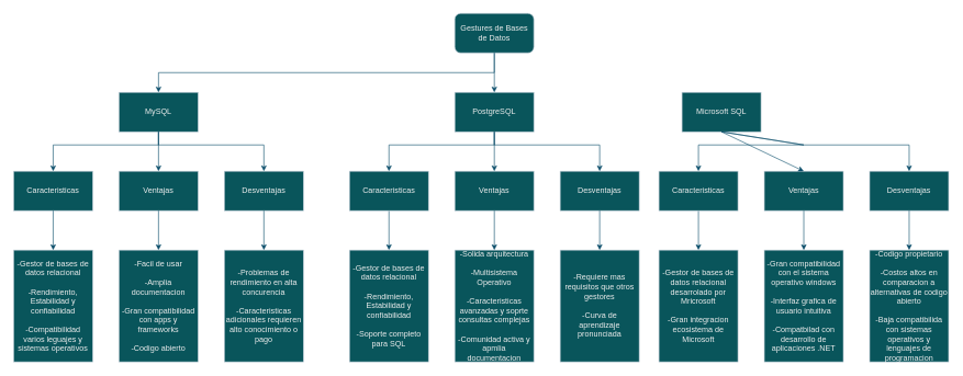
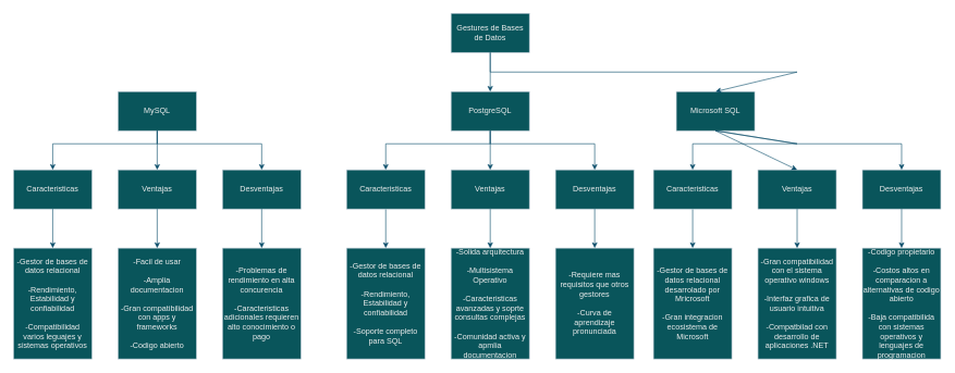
  <mxCell id="0" />
  <mxCell id="1" parent="0" />
- <mxCell id="2" value="Gestures de Bases de Datos" style="whiteSpace=wrap;html=1;labelBackgroundColor=none;fillColor=#09555B;strokeColor=#BAC8D3;fontColor=#EEEEEE;rounded=1;" vertex="1" parent="1"><mxGeometry x="690" y="20" width="120" height="60" as="geometry" /></mxCell>
+ <mxCell id="2" value="Gestures de Bases de Datos" style="rounded=0;whiteSpace=wrap;html=1;labelBackgroundColor=none;fillColor=#09555B;strokeColor=#BAC8D3;fontColor=#EEEEEE;" vertex="1" parent="1"><mxGeometry x="690" y="20" width="120" height="60" as="geometry" /></mxCell>
  <mxCell id="3" value="MySQL" style="rounded=0;whiteSpace=wrap;html=1;labelBackgroundColor=none;fillColor=#09555B;strokeColor=#BAC8D3;fontColor=#EEEEEE;" vertex="1" parent="1"><mxGeometry x="180" y="140" width="120" height="60" as="geometry" /></mxCell>
  <mxCell id="4" value="Caracteristicas" style="rounded=0;whiteSpace=wrap;html=1;labelBackgroundColor=none;fillColor=#09555B;strokeColor=#BAC8D3;fontColor=#EEEEEE;" vertex="1" parent="1"><mxGeometry x="20" y="260" width="120" height="60" as="geometry" /></mxCell>
  <mxCell id="5" value="Ventajas" style="rounded=0;whiteSpace=wrap;html=1;labelBackgroundColor=none;fillColor=#09555B;strokeColor=#BAC8D3;fontColor=#EEEEEE;" vertex="1" parent="1"><mxGeometry x="180" y="260" width="120" height="60" as="geometry" /></mxCell>
  <mxCell id="6" value="Desventajas" style="rounded=0;whiteSpace=wrap;html=1;labelBackgroundColor=none;fillColor=#09555B;strokeColor=#BAC8D3;fontColor=#EEEEEE;" vertex="1" parent="1"><mxGeometry x="340" y="260" width="120" height="60" as="geometry" /></mxCell>
  <mxCell id="7" value="&lt;div&gt;-Gestor de bases de datos relacional&lt;/div&gt;&lt;div&gt;&lt;br&gt;&lt;/div&gt;&lt;div&gt;-Rendimiento, Estabilidad y confiabilidad&lt;/div&gt;&lt;div&gt;&lt;br&gt;&lt;/div&gt;&lt;div&gt;-Compatibilidad varios leguajes y sistemas operativos&lt;br&gt;&lt;/div&gt;" style="rounded=0;whiteSpace=wrap;html=1;labelBackgroundColor=none;fillColor=#09555B;strokeColor=#BAC8D3;fontColor=#EEEEEE;" vertex="1" parent="1"><mxGeometry x="20" y="380" width="120" height="170" as="geometry" /></mxCell>
- <mxCell id="8" value="" style="endArrow=classic;html=1;rounded=0;exitX=0.5;exitY=1;exitDx=0;exitDy=0;entryX=0.5;entryY=0;entryDx=0;entryDy=0;labelBackgroundColor=none;strokeColor=#0B4D6A;fontColor=default;" edge="1" parent="1" source="2" target="3"><mxGeometry width="50" height="50" relative="1" as="geometry"><mxPoint x="710" y="430" as="sourcePoint" /><mxPoint x="760" y="380" as="targetPoint" /><Array as="points"><mxPoint x="750" y="110" /><mxPoint x="240" y="110" /></Array></mxGeometry></mxCell>
  <mxCell id="9" value="" style="endArrow=classic;html=1;rounded=0;exitX=0.5;exitY=1;exitDx=0;exitDy=0;entryX=0.5;entryY=0;entryDx=0;entryDy=0;labelBackgroundColor=none;strokeColor=#0B4D6A;fontColor=default;" edge="1" parent="1" source="3" target="4"><mxGeometry width="50" height="50" relative="1" as="geometry"><mxPoint x="480" y="440" as="sourcePoint" /><mxPoint x="530" y="390" as="targetPoint" /><Array as="points"><mxPoint x="240" y="220" /><mxPoint x="80" y="220" /></Array></mxGeometry></mxCell>
  <mxCell id="10" value="" style="endArrow=classic;html=1;rounded=0;exitX=0.5;exitY=1;exitDx=0;exitDy=0;entryX=0.5;entryY=0;entryDx=0;entryDy=0;labelBackgroundColor=none;strokeColor=#0B4D6A;fontColor=default;" edge="1" parent="1" source="3" target="5"><mxGeometry width="50" height="50" relative="1" as="geometry"><mxPoint x="480" y="440" as="sourcePoint" /><mxPoint x="530" y="390" as="targetPoint" /></mxGeometry></mxCell>
  <mxCell id="11" value="" style="endArrow=classic;html=1;rounded=0;exitX=0.5;exitY=1;exitDx=0;exitDy=0;entryX=0.5;entryY=0;entryDx=0;entryDy=0;labelBackgroundColor=none;strokeColor=#0B4D6A;fontColor=default;" edge="1" parent="1" source="3" target="6"><mxGeometry width="50" height="50" relative="1" as="geometry"><mxPoint x="480" y="440" as="sourcePoint" /><mxPoint x="530" y="390" as="targetPoint" /><Array as="points"><mxPoint x="240" y="220" /><mxPoint x="400" y="220" /></Array></mxGeometry></mxCell>
  <mxCell id="12" value="" style="endArrow=classic;html=1;rounded=0;exitX=0.5;exitY=1;exitDx=0;exitDy=0;entryX=0.5;entryY=0;entryDx=0;entryDy=0;labelBackgroundColor=none;strokeColor=#0B4D6A;fontColor=default;" edge="1" parent="1" source="4" target="7"><mxGeometry width="50" height="50" relative="1" as="geometry"><mxPoint x="480" y="440" as="sourcePoint" /><mxPoint x="530" y="390" as="targetPoint" /></mxGeometry></mxCell>
  <mxCell id="13" value="&lt;div&gt;-Facil de usar&lt;/div&gt;&lt;div&gt;&lt;br&gt;&lt;/div&gt;&lt;div&gt;-Amplia documentacion&lt;br&gt;&lt;/div&gt;&lt;div&gt;&lt;br&gt;&lt;/div&gt;&lt;div&gt;-Gran compatibilidad con apps y frameworks&lt;/div&gt;&lt;div&gt;&lt;br&gt;&lt;/div&gt;&lt;div&gt;-Codigo abierto&lt;br&gt;&lt;/div&gt;" style="rounded=0;whiteSpace=wrap;html=1;labelBackgroundColor=none;fillColor=#09555B;strokeColor=#BAC8D3;fontColor=#EEEEEE;" vertex="1" parent="1"><mxGeometry x="180" y="380" width="120" height="170" as="geometry" /></mxCell>
  <mxCell id="14" value="" style="endArrow=classic;html=1;rounded=0;exitX=0.5;exitY=1;exitDx=0;exitDy=0;entryX=0.5;entryY=0;entryDx=0;entryDy=0;labelBackgroundColor=none;strokeColor=#0B4D6A;fontColor=default;" edge="1" parent="1" source="5" target="13"><mxGeometry width="50" height="50" relative="1" as="geometry"><mxPoint x="480" y="440" as="sourcePoint" /><mxPoint x="530" y="390" as="targetPoint" /></mxGeometry></mxCell>
  <mxCell id="15" value="&lt;div&gt;-Problemas de rendimiento en alta concurencia&lt;/div&gt;&lt;div&gt;&lt;br&gt;&lt;/div&gt;&lt;div&gt;-Caracteristicas adicionales requieren alto conocimiento o pago&lt;br&gt;&lt;/div&gt;" style="rounded=0;whiteSpace=wrap;html=1;labelBackgroundColor=none;fillColor=#09555B;strokeColor=#BAC8D3;fontColor=#EEEEEE;" vertex="1" parent="1"><mxGeometry x="340" y="380" width="120" height="170" as="geometry" /></mxCell>
  <mxCell id="16" value="" style="endArrow=classic;html=1;rounded=0;exitX=0.5;exitY=1;exitDx=0;exitDy=0;entryX=0.5;entryY=0;entryDx=0;entryDy=0;labelBackgroundColor=none;strokeColor=#0B4D6A;fontColor=default;" edge="1" parent="1" source="6" target="15"><mxGeometry width="50" height="50" relative="1" as="geometry"><mxPoint x="480" y="440" as="sourcePoint" /><mxPoint x="530" y="390" as="targetPoint" /></mxGeometry></mxCell>
  <mxCell id="17" value="PostgreSQL" style="rounded=0;whiteSpace=wrap;html=1;labelBackgroundColor=none;fillColor=#09555B;strokeColor=#BAC8D3;fontColor=#EEEEEE;" vertex="1" parent="1"><mxGeometry x="690" y="140" width="120" height="60" as="geometry" /></mxCell>
  <mxCell id="18" value="Ventajas" style="rounded=0;whiteSpace=wrap;html=1;labelBackgroundColor=none;fillColor=#09555B;strokeColor=#BAC8D3;fontColor=#EEEEEE;" vertex="1" parent="1"><mxGeometry x="690" y="260" width="120" height="60" as="geometry" /></mxCell>
  <mxCell id="19" value="Desventajas" style="rounded=0;whiteSpace=wrap;html=1;labelBackgroundColor=none;fillColor=#09555B;strokeColor=#BAC8D3;fontColor=#EEEEEE;" vertex="1" parent="1"><mxGeometry x="850" y="260" width="120" height="60" as="geometry" /></mxCell>
  <mxCell id="20" value="" style="endArrow=classic;html=1;rounded=0;exitX=0.5;exitY=1;exitDx=0;exitDy=0;entryX=0.5;entryY=0;entryDx=0;entryDy=0;labelBackgroundColor=none;strokeColor=#0B4D6A;fontColor=default;" edge="1" parent="1" source="17"><mxGeometry width="50" height="50" relative="1" as="geometry"><mxPoint x="990" y="440" as="sourcePoint" /><mxPoint x="590" y="260" as="targetPoint" /><Array as="points"><mxPoint x="750" y="220" /><mxPoint x="590" y="220" /></Array></mxGeometry></mxCell>
  <mxCell id="21" value="" style="endArrow=classic;html=1;rounded=0;exitX=0.5;exitY=1;exitDx=0;exitDy=0;entryX=0.5;entryY=0;entryDx=0;entryDy=0;labelBackgroundColor=none;strokeColor=#0B4D6A;fontColor=default;" edge="1" parent="1" source="17" target="18"><mxGeometry width="50" height="50" relative="1" as="geometry"><mxPoint x="990" y="440" as="sourcePoint" /><mxPoint x="1040" y="390" as="targetPoint" /></mxGeometry></mxCell>
  <mxCell id="22" value="" style="endArrow=classic;html=1;rounded=0;exitX=0.5;exitY=1;exitDx=0;exitDy=0;entryX=0.5;entryY=0;entryDx=0;entryDy=0;labelBackgroundColor=none;strokeColor=#0B4D6A;fontColor=default;" edge="1" parent="1" source="17" target="19"><mxGeometry width="50" height="50" relative="1" as="geometry"><mxPoint x="990" y="440" as="sourcePoint" /><mxPoint x="1040" y="390" as="targetPoint" /><Array as="points"><mxPoint x="750" y="220" /><mxPoint x="910" y="220" /></Array></mxGeometry></mxCell>
  <mxCell id="23" value="" style="endArrow=classic;html=1;rounded=0;exitX=0.5;exitY=1;exitDx=0;exitDy=0;entryX=0.5;entryY=0;entryDx=0;entryDy=0;labelBackgroundColor=none;strokeColor=#0B4D6A;fontColor=default;" edge="1" parent="1"><mxGeometry width="50" height="50" relative="1" as="geometry"><mxPoint x="590" y="320" as="sourcePoint" /><mxPoint x="590" y="380" as="targetPoint" /></mxGeometry></mxCell>
  <mxCell id="24" value="&lt;div&gt;-Solida arquitectura&lt;br&gt;&lt;/div&gt;&lt;div&gt;&lt;br&gt;&lt;/div&gt;&lt;div&gt;-Multisistema Operativo&lt;br&gt;&lt;/div&gt;&lt;div&gt;&lt;br&gt;&lt;/div&gt;-Caracteristicas avanzadas y soprte consultas complejas &lt;br&gt;&lt;div&gt;&lt;br&gt;&lt;/div&gt;&lt;div&gt;-Comunidad activa y apmlia documentacion&lt;br&gt;&lt;/div&gt;" style="rounded=0;whiteSpace=wrap;html=1;labelBackgroundColor=none;fillColor=#09555B;strokeColor=#BAC8D3;fontColor=#EEEEEE;" vertex="1" parent="1"><mxGeometry x="690" y="380" width="120" height="170" as="geometry" /></mxCell>
  <mxCell id="25" value="" style="endArrow=classic;html=1;rounded=0;exitX=0.5;exitY=1;exitDx=0;exitDy=0;entryX=0.5;entryY=0;entryDx=0;entryDy=0;labelBackgroundColor=none;strokeColor=#0B4D6A;fontColor=default;" edge="1" parent="1" source="18" target="24"><mxGeometry width="50" height="50" relative="1" as="geometry"><mxPoint x="990" y="440" as="sourcePoint" /><mxPoint x="1040" y="390" as="targetPoint" /></mxGeometry></mxCell>
  <mxCell id="26" value="&lt;div&gt;-Requiere mas requisitos que otros gestores&lt;/div&gt;&lt;div&gt;&lt;br&gt;&lt;/div&gt;&lt;div&gt;-Curva de aprendizaje pronunciada&lt;br&gt;&lt;/div&gt;" style="rounded=0;whiteSpace=wrap;html=1;labelBackgroundColor=none;fillColor=#09555B;strokeColor=#BAC8D3;fontColor=#EEEEEE;" vertex="1" parent="1"><mxGeometry x="850" y="380" width="120" height="170" as="geometry" /></mxCell>
  <mxCell id="27" value="" style="endArrow=classic;html=1;rounded=0;exitX=0.5;exitY=1;exitDx=0;exitDy=0;entryX=0.5;entryY=0;entryDx=0;entryDy=0;labelBackgroundColor=none;strokeColor=#0B4D6A;fontColor=default;" edge="1" parent="1" source="19" target="26"><mxGeometry width="50" height="50" relative="1" as="geometry"><mxPoint x="990" y="440" as="sourcePoint" /><mxPoint x="1040" y="390" as="targetPoint" /></mxGeometry></mxCell>
  <mxCell id="28" value="Caracteristicas" style="rounded=0;whiteSpace=wrap;html=1;labelBackgroundColor=none;fillColor=#09555B;strokeColor=#BAC8D3;fontColor=#EEEEEE;" vertex="1" parent="1"><mxGeometry x="530" y="260" width="120" height="60" as="geometry" /></mxCell>
  <mxCell id="29" value="&lt;div&gt;-Gestor de bases de datos relacional&lt;/div&gt;&lt;div&gt;&lt;br&gt;&lt;/div&gt;&lt;div&gt;-Rendimiento, Estabilidad y confiabilidad&lt;/div&gt;&lt;div&gt;&lt;br&gt;&lt;/div&gt;&lt;div&gt;-Soporte completo para SQL&lt;br&gt;&lt;/div&gt;" style="rounded=0;whiteSpace=wrap;html=1;labelBackgroundColor=none;fillColor=#09555B;strokeColor=#BAC8D3;fontColor=#EEEEEE;" vertex="1" parent="1"><mxGeometry x="530" y="380" width="120" height="170" as="geometry" /></mxCell>
  <mxCell id="30" value="" style="endArrow=classic;html=1;rounded=0;exitX=0.5;exitY=1;exitDx=0;exitDy=0;labelBackgroundColor=none;strokeColor=#0B4D6A;fontColor=default;" edge="1" parent="1" source="2"><mxGeometry width="50" height="50" relative="1" as="geometry"><mxPoint x="710" y="430" as="sourcePoint" /><mxPoint x="750" y="140" as="targetPoint" /></mxGeometry></mxCell>
  <mxCell id="31" value="Microsoft SQL" style="rounded=0;whiteSpace=wrap;html=1;labelBackgroundColor=none;fillColor=#09555B;strokeColor=#BAC8D3;fontColor=#EEEEEE;" vertex="1" parent="1"><mxGeometry x="1035" y="140" width="120" height="60" as="geometry" /></mxCell>
  <mxCell id="32" value="Ventajas" style="rounded=0;whiteSpace=wrap;html=1;labelBackgroundColor=none;fillColor=#09555B;strokeColor=#BAC8D3;fontColor=#EEEEEE;" vertex="1" parent="1"><mxGeometry x="1160" y="260" width="120" height="60" as="geometry" /></mxCell>
  <mxCell id="33" value="Desventajas" style="rounded=0;whiteSpace=wrap;html=1;labelBackgroundColor=none;fillColor=#09555B;strokeColor=#BAC8D3;fontColor=#EEEEEE;" vertex="1" parent="1"><mxGeometry x="1320" y="260" width="120" height="60" as="geometry" /></mxCell>
  <mxCell id="34" value="" style="endArrow=classic;html=1;rounded=0;exitX=0.5;exitY=1;exitDx=0;exitDy=0;entryX=0.5;entryY=0;entryDx=0;entryDy=0;labelBackgroundColor=none;strokeColor=#0B4D6A;fontColor=default;" edge="1" parent="1" source="31"><mxGeometry width="50" height="50" relative="1" as="geometry"><mxPoint x="1460" y="440" as="sourcePoint" /><mxPoint x="1060" y="260" as="targetPoint" /><Array as="points"><mxPoint x="1220" y="220" /><mxPoint x="1060" y="220" /></Array></mxGeometry></mxCell>
  <mxCell id="35" value="" style="endArrow=classic;html=1;rounded=0;exitX=0.5;exitY=1;exitDx=0;exitDy=0;entryX=0.5;entryY=0;entryDx=0;entryDy=0;labelBackgroundColor=none;strokeColor=#0B4D6A;fontColor=default;" edge="1" parent="1" source="31" target="32"><mxGeometry width="50" height="50" relative="1" as="geometry"><mxPoint x="1460" y="440" as="sourcePoint" /><mxPoint x="1510" y="390" as="targetPoint" /></mxGeometry></mxCell>
  <mxCell id="36" value="" style="endArrow=classic;html=1;rounded=0;exitX=0.5;exitY=1;exitDx=0;exitDy=0;entryX=0.5;entryY=0;entryDx=0;entryDy=0;labelBackgroundColor=none;strokeColor=#0B4D6A;fontColor=default;" edge="1" parent="1" source="31" target="33"><mxGeometry width="50" height="50" relative="1" as="geometry"><mxPoint x="1460" y="440" as="sourcePoint" /><mxPoint x="1510" y="390" as="targetPoint" /><Array as="points"><mxPoint x="1220" y="220" /><mxPoint x="1380" y="220" /></Array></mxGeometry></mxCell>
  <mxCell id="37" value="" style="endArrow=classic;html=1;rounded=0;exitX=0.5;exitY=1;exitDx=0;exitDy=0;entryX=0.5;entryY=0;entryDx=0;entryDy=0;labelBackgroundColor=none;strokeColor=#0B4D6A;fontColor=default;" edge="1" parent="1"><mxGeometry width="50" height="50" relative="1" as="geometry"><mxPoint x="1060" y="320" as="sourcePoint" /><mxPoint x="1060" y="380" as="targetPoint" /></mxGeometry></mxCell>
  <mxCell id="38" value="&lt;div&gt;-Gran compatibilidad con el sistema operativo windows&lt;br&gt;&lt;/div&gt;&lt;div&gt;&lt;br&gt;&lt;/div&gt;&lt;div&gt;-Interfaz grafica de usuario intuitiva&lt;/div&gt;&lt;div&gt;&lt;br&gt;&lt;/div&gt;&lt;div&gt;-Compatbilad con desarrollo de aplicaciones .NET&lt;br&gt;&lt;/div&gt;" style="rounded=0;whiteSpace=wrap;html=1;labelBackgroundColor=none;fillColor=#09555B;strokeColor=#BAC8D3;fontColor=#EEEEEE;" vertex="1" parent="1"><mxGeometry x="1160" y="380" width="120" height="170" as="geometry" /></mxCell>
  <mxCell id="39" value="" style="endArrow=classic;html=1;rounded=0;exitX=0.5;exitY=1;exitDx=0;exitDy=0;entryX=0.5;entryY=0;entryDx=0;entryDy=0;labelBackgroundColor=none;strokeColor=#0B4D6A;fontColor=default;" edge="1" parent="1" source="32" target="38"><mxGeometry width="50" height="50" relative="1" as="geometry"><mxPoint x="1460" y="440" as="sourcePoint" /><mxPoint x="1510" y="390" as="targetPoint" /></mxGeometry></mxCell>
  <mxCell id="40" value="&lt;div&gt;-Codigo propietario&lt;/div&gt;&lt;div&gt;&lt;br&gt;&lt;/div&gt;&lt;div&gt;-Costos altos en comparacion a alternativas de codigo abierto&lt;/div&gt;&lt;div&gt;&lt;br&gt;&lt;/div&gt;&lt;div&gt;-Baja compatibilida con sistemas operativos y lenguajes de programacion&lt;br&gt;&lt;/div&gt;" style="rounded=0;whiteSpace=wrap;html=1;labelBackgroundColor=none;fillColor=#09555B;strokeColor=#BAC8D3;fontColor=#EEEEEE;" vertex="1" parent="1"><mxGeometry x="1320" y="380" width="120" height="170" as="geometry" /></mxCell>
  <mxCell id="41" value="" style="endArrow=classic;html=1;rounded=0;exitX=0.5;exitY=1;exitDx=0;exitDy=0;entryX=0.5;entryY=0;entryDx=0;entryDy=0;labelBackgroundColor=none;strokeColor=#0B4D6A;fontColor=default;" edge="1" parent="1" source="33" target="40"><mxGeometry width="50" height="50" relative="1" as="geometry"><mxPoint x="1460" y="440" as="sourcePoint" /><mxPoint x="1510" y="390" as="targetPoint" /></mxGeometry></mxCell>
  <mxCell id="42" value="Caracteristicas" style="rounded=0;whiteSpace=wrap;html=1;labelBackgroundColor=none;fillColor=#09555B;strokeColor=#BAC8D3;fontColor=#EEEEEE;" vertex="1" parent="1"><mxGeometry x="1000" y="260" width="120" height="60" as="geometry" /></mxCell>
  <mxCell id="43" value="&lt;div&gt;-Gestor de bases de datos relacional desarrolado por Mricrosoft&lt;br&gt;&lt;/div&gt;&lt;div&gt;&lt;br&gt;&lt;/div&gt;&lt;div&gt;-Gran integracion ecosistema de Microsoft&lt;br&gt;&lt;/div&gt;" style="rounded=0;whiteSpace=wrap;html=1;labelBackgroundColor=none;fillColor=#09555B;strokeColor=#BAC8D3;fontColor=#EEEEEE;" vertex="1" parent="1"><mxGeometry x="1000" y="380" width="120" height="170" as="geometry" /></mxCell>
+ <mxCell id="44" value="" style="endArrow=classic;html=1;rounded=0;exitX=0.5;exitY=1;exitDx=0;exitDy=0;entryX=0.5;entryY=0;entryDx=0;entryDy=0;labelBackgroundColor=none;strokeColor=#0B4D6A;fontColor=default;" edge="1" parent="1" source="2" target="31"><mxGeometry width="50" height="50" relative="1" as="geometry"><mxPoint x="710" y="430" as="sourcePoint" /><mxPoint x="760" y="380" as="targetPoint" /><Array as="points"><mxPoint x="750" y="110" /><mxPoint x="1220" y="110" /></Array></mxGeometry></mxCell>
